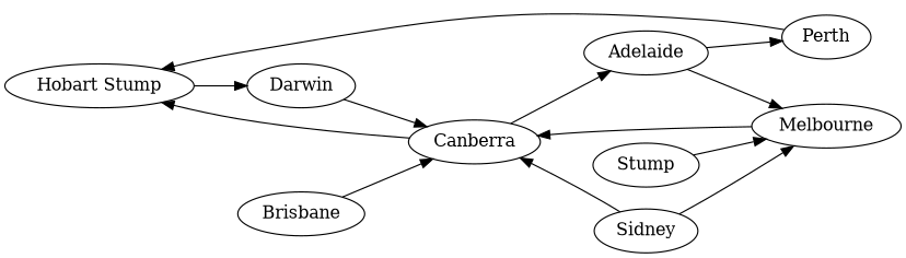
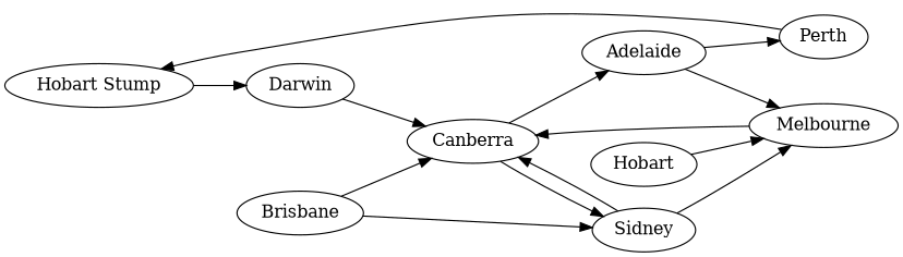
  strict digraph {
    rankdir=LR
    n1 [label="Hobart Stump"]
    Darwin
    Canberra
    Sidney
    Adelaide
-   Hobart [label=Stump]
+   Hobart
    Melbourne
    Brisbane
    Perth
    n1 -> Darwin
    Darwin -> Canberra
-   Canberra -> n1
+   Canberra -> Sidney
    Canberra -> Adelaide
    Sidney -> Canberra
    Sidney -> Melbourne
    Adelaide -> Melbourne
    Adelaide -> Perth
    Hobart -> Melbourne
    Melbourne -> Canberra
    Brisbane -> Canberra
+   Brisbane -> Sidney
    Perth -> n1
  }
